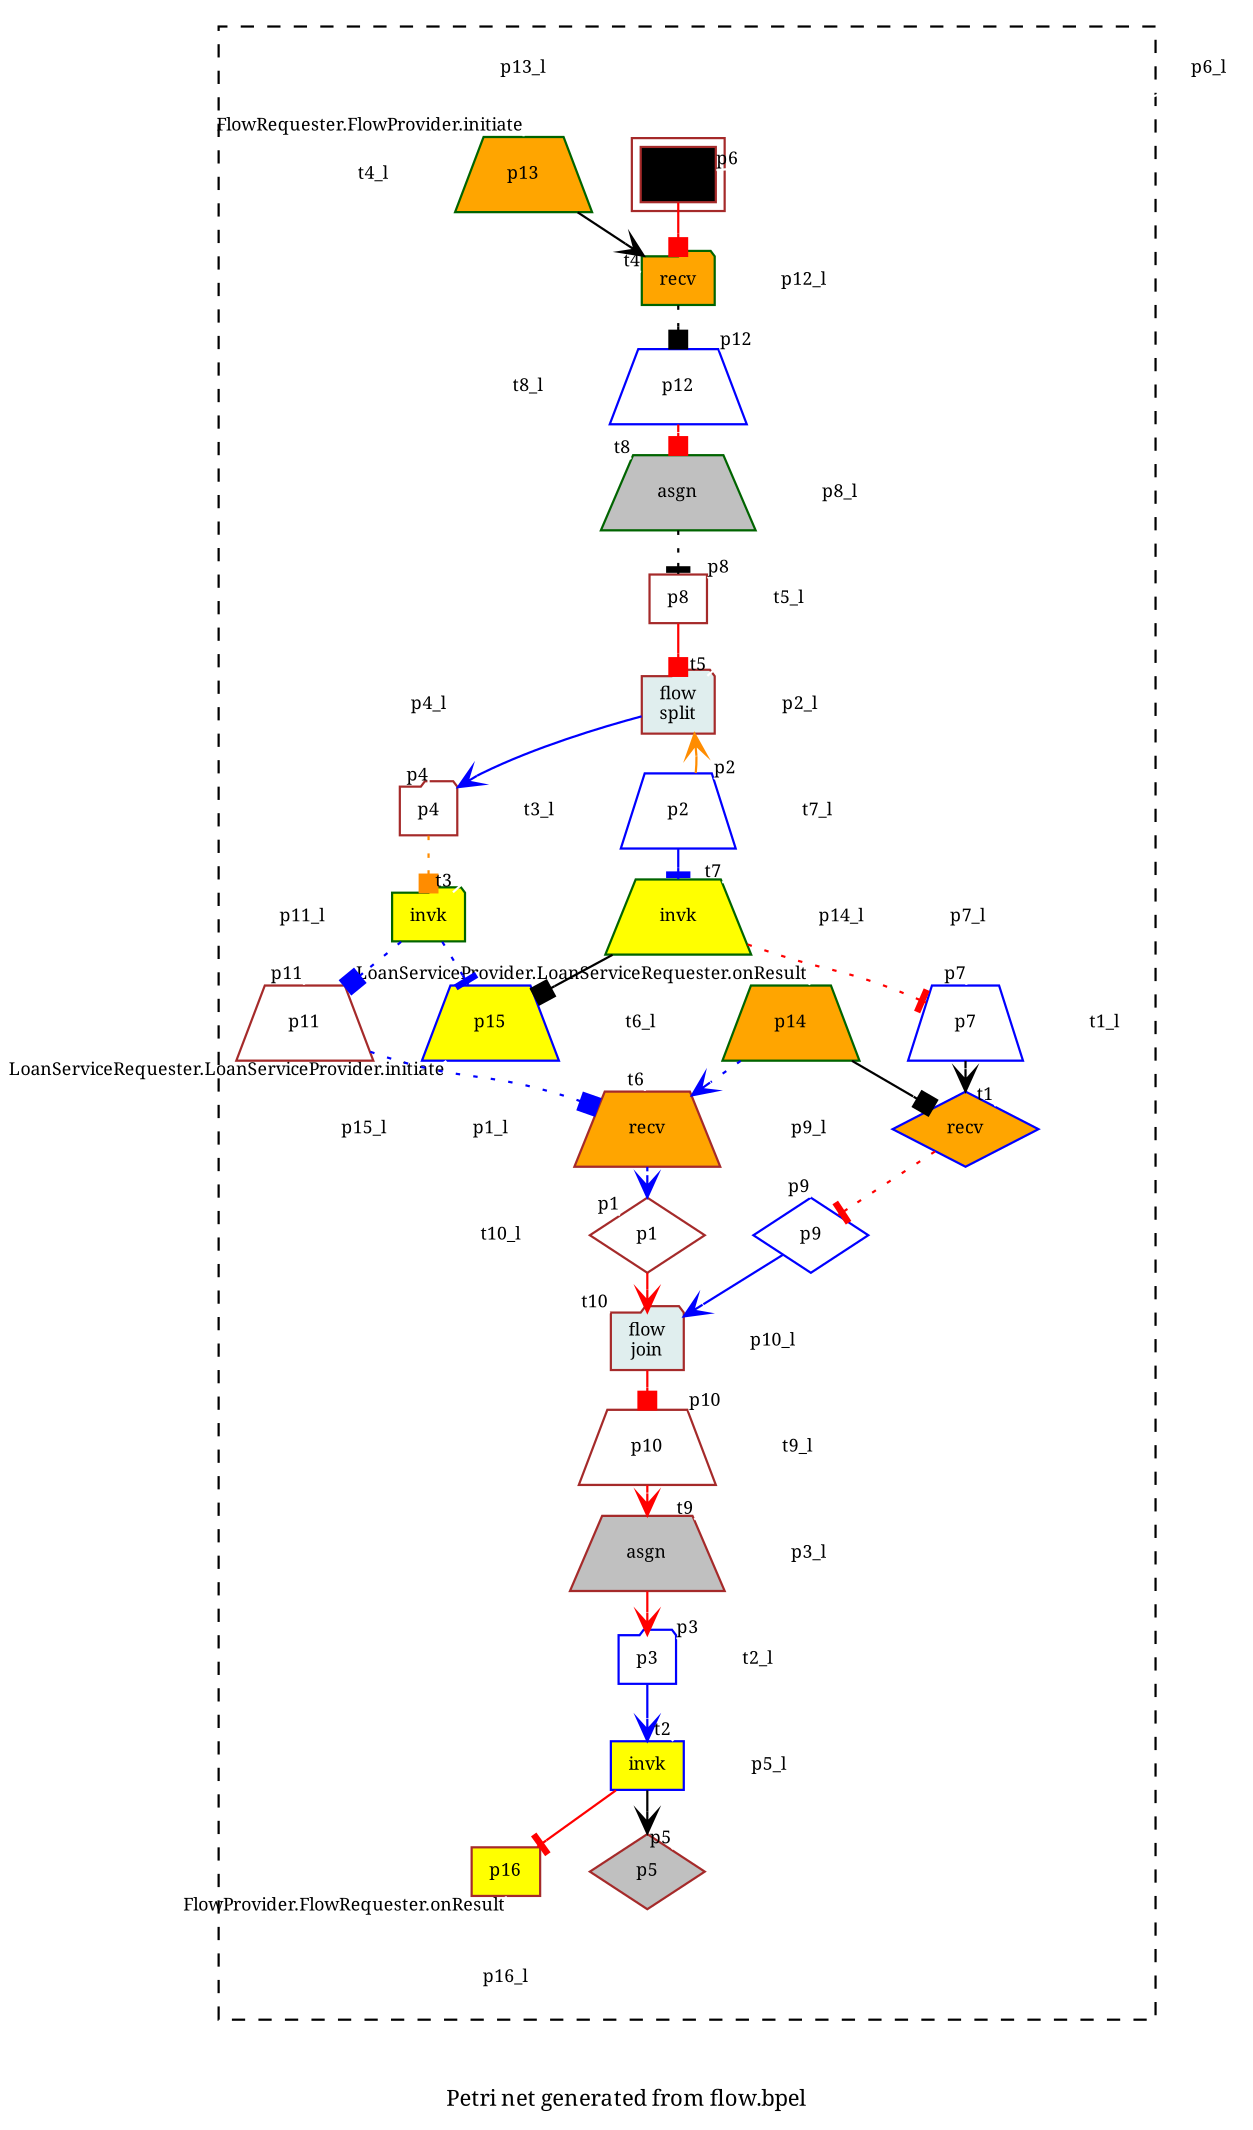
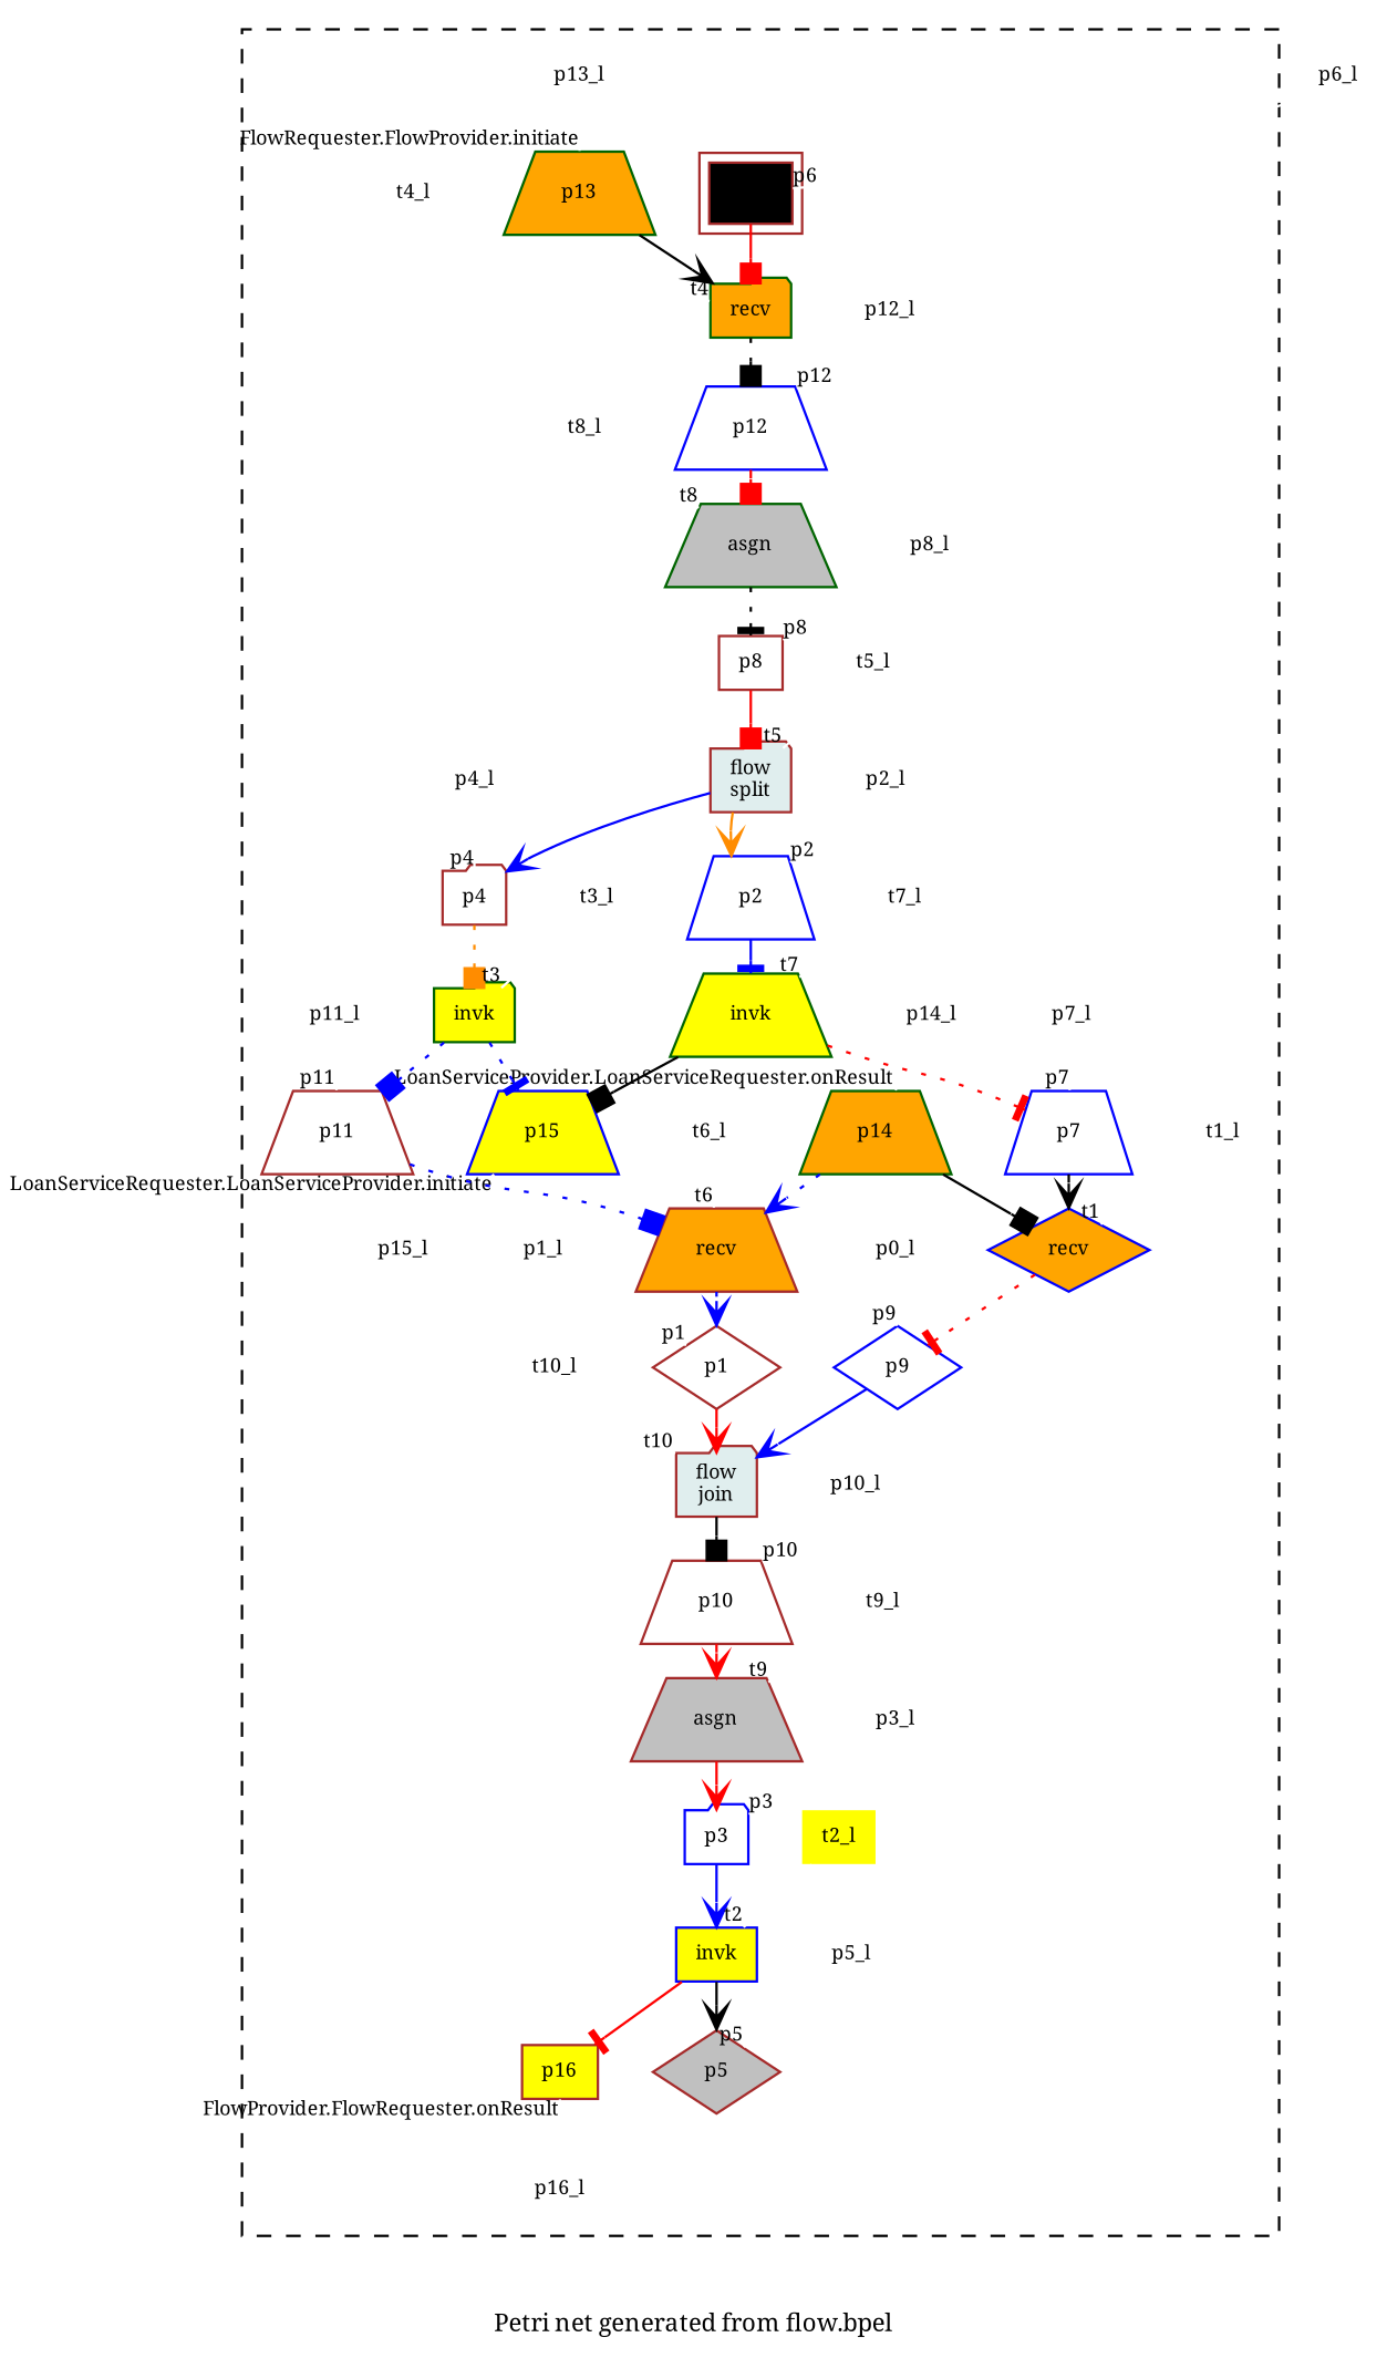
  digraph {
    fontname="Noto Serif"
    fontsize=10
    label="Petri net generated from flow.bpel"
    nodesep=0.3
    ranksep="0.2 equally"
    node [color=brown fillcolor=white fontname="Noto Serif" fontsize=8 shape=none style=filled]
    edge [arrowhead=none color=white fontname="Noto Serif" fontsize=8 weight=20.0]
    p1 [height=.3 shape=diamond width=.3]
    p1_l [color=blue height=.3 width=.3]
    p15 [color=blue fillcolor=yellow height=.3 shape=trapezium width=.3]
    p15_l [color=blue height=.3 width=.3]
    p2 [color=blue height=.3 shape=trapezium width=.3]
    p2_l [height=.3 width=.3]
    p3 [color=blue height=.3 shape=folder width=.3]
    p3_l [color=darkgreen height=.3 width=.3]
    p4 [height=.3 shape=folder width=.3]
    p4_l [color=darkgreen height=.3 width=.3]
    p5 [fillcolor=gray height=.3 shape=diamond width=.3]
    p5_l [color=darkgreen height=.3 width=.3]
    p6 [fillcolor=black height=.2 peripheries=2 shape=box width=.2]
    p16 [fillcolor=yellow height=.3 shape=box width=.3]
    p16_l [color=blue height=.3 width=.3]
    p7 [color=blue height=.3 shape=trapezium width=.3]
    p7_l [height=.3 width=.3]
    p13 [color=darkgreen fillcolor=orange height=.3 shape=trapezium width=.3]
    p13_l [color=blue height=.3 width=.3]
    p8 [height=.3 shape=box width=.3]
    p8_l [color=blue height=.3 width=.3]
    p9 [color=blue height=.3 shape=diamond width=.3]
-   p9_l [height=.3 width=.3]
+   p9_l [height=.3 width=.3 label=p0_l]
    p10 [height=.3 shape=trapezium width=.3]
    p10_l [color=darkgreen height=.3 width=.3]
    p11 [height=.3 shape=trapezium width=.3]
    p11_l [color=darkgreen height=.3 width=.3]
    p12 [color=blue height=.3 shape=trapezium width=.3]
    p12_l [height=.3 width=.3]
    p14 [color=darkgreen fillcolor=orange height=.3 shape=trapezium width=.3]
    p14_l [height=.3 width=.3]
    n32 [color=blue fillcolor=orange height=.3 label=recv shape=diamond width=.3]
    t1_l [height=.3 width=.3]
    n34 [color=blue fillcolor=yellow height=.3 label=invk shape=box width=.3]
-   t2_l [color=blue height=.3 width=.3]
+   t2_l [color=blue fillcolor=yellow height=.3 width=.3]
    n36 [color=darkgreen fillcolor=yellow height=.3 label=invk shape=folder width=.3]
    t3_l [color=blue height=.3 width=.3]
    n38 [color=darkgreen fillcolor=orange height=.3 label=recv shape=folder width=.3]
    t4_l [height=.3 width=.3]
    n40 [fillcolor=azure2 height=.3 label="flow\nsplit" shape=folder width=.3]
    t5_l [color=darkgreen height=.3 width=.3]
    n42 [fillcolor=orange height=.3 label=recv shape=trapezium width=.3]
    t6_l [color=darkgreen height=.3 width=.3]
    n44 [color=darkgreen fillcolor=yellow height=.3 label=invk shape=trapezium width=.3]
    t7_l [color=darkgreen height=.3 width=.3]
    n46 [color=darkgreen fillcolor=gray height=.3 label=asgn shape=trapezium width=.3]
    t8_l [height=.3 width=.3]
    n48 [fillcolor=gray height=.3 label=asgn shape=trapezium width=.3]
    t9_l [color=blue height=.3 width=.3]
    n50 [fillcolor=azure2 height=.3 label="flow\njoin" shape=folder width=.3]
    t10_l [color=darkgreen height=.3 width=.3]
    p6_l [color=blue height=.3 width=.3]
    subgraph cluster_1 {
      label=""
      style=dashed
      p1
      p1_l
      p15
      p15_l
      p2
      p2_l
      p3
      p3_l
      p4
      p4_l
      p5
      p5_l
      p6
      p16
      p16_l
      p7
      p7_l
      p13
      p13_l
      p8
      p8_l
      p9
      p9_l
      p10
      p10_l
      p11
      p11_l
      p12
      p12_l
      p14
      p14_l
      n32
      t1_l
      n34
      t2_l
      n36
      t3_l
      n38
      t4_l
      n40
      t5_l
      n42
      t6_l
      n44
      t7_l
      n46
      t8_l
      n48
      t9_l
      n50
      t10_l
    }
    p1 -> n50 [arrowhead=vee color=red style=solid weight=10000.0]
    p1_l -> p1 [headlabel=p1]
    p15 -> p15_l [taillabel="LoanServiceRequester.LoanServiceProvider.initiate"]
    p2 -> n44 [arrowhead=tee color=blue style=solid weight=10000.0]
    p2_l -> p2 [headlabel=p2]
    p3 -> n34 [arrowhead=vee color=blue style=solid weight=10000.0]
    p3_l -> p3 [headlabel=p3]
    p4 -> n36 [arrowhead=box color=darkorange style=dotted weight=10000.0]
    p4_l -> p4 [headlabel=p4]
    p5_l -> p5 [headlabel=p5]
    p6 -> n38 [arrowhead=box color=red style=solid weight=10000.0]
    p16 -> p16_l [taillabel="FlowProvider.FlowRequester.onResult"]
    p7 -> n32 [arrowhead=vee color=black style=solid weight=10000.0]
    p7_l -> p7 [headlabel=p7]
    p13 -> n38 [arrowhead=vee color=black style=solid]
    p13_l -> p13 [headlabel="FlowRequester.FlowProvider.initiate"]
    p8 -> n40 [arrowhead=box color=red style=solid weight=10000.0]
    p8_l -> p8 [headlabel=p8]
    p9 -> n50 [arrowhead=vee color=blue style=solid weight=10000.0]
    p9_l -> p9 [headlabel=p9]
    p10 -> n48 [arrowhead=vee color=red style=solid weight=10000.0]
    p10_l -> p10 [headlabel=p10]
    p11 -> n42 [arrowhead=box color=blue style=dotted weight=10000.0]
    p11_l -> p11 [headlabel=p11]
    p12 -> n46 [arrowhead=box color=red style=solid weight=10000.0]
    p12_l -> p12 [headlabel=p12]
    p14 -> n32 [arrowhead=box color=black style=solid]
    p14 -> n42 [arrowhead=vee color=blue style=dotted]
    p14_l -> p14 [headlabel="LoanServiceProvider.LoanServiceRequester.onResult"]
    n32 -> p9 [arrowhead=tee color=red style=dotted weight=10000.0]
    t1_l -> n32 [headlabel=t1]
    n34 -> p5 [arrowhead=vee color=black style=solid weight=10000.0]
    n34 -> p16 [arrowhead=tee color=red style=solid]
    t2_l -> n34 [headlabel=t2]
    n36 -> p15 [arrowhead=tee color=blue style=dotted]
    n36 -> p11 [arrowhead=box color=blue style=dotted weight=10000.0]
    t3_l -> n36 [headlabel=t3]
    n38 -> p12 [arrowhead=box color=black style=dotted weight=10000.0]
    t4_l -> n38 [headlabel=t4]
-   p2 -> n40 [arrowhead=vee color=darkorange style=solid weight=10000.0]
+   n40 -> p2 [arrowhead=vee color=darkorange style=solid weight=10000.0]
    n40 -> p4 [arrowhead=vee color=blue style=solid weight=10000.0]
    t5_l -> n40 [headlabel=t5]
    n42 -> p1 [arrowhead=vee color=blue style=dotted weight=10000.0]
    t6_l -> n42 [headlabel=t6]
    n44 -> p15 [arrowhead=box color=black style=solid]
    n44 -> p7 [arrowhead=tee color=red style=dotted weight=10000.0]
    t7_l -> n44 [headlabel=t7]
    n46 -> p8 [arrowhead=tee color=black style=dotted weight=10000.0]
    t8_l -> n46 [headlabel=t8]
    n48 -> p3 [arrowhead=vee color=red style=solid weight=10000.0]
    t9_l -> n48 [headlabel=t9]
-   n50 -> p10 [arrowhead=box color=red style=solid weight=10000.0]
+   n50 -> p10 [arrowhead=box color=black style=solid weight=10000.0]
    t10_l -> n50 [headlabel=t10]
    p6_l -> p6 [headlabel=p6]
  }
